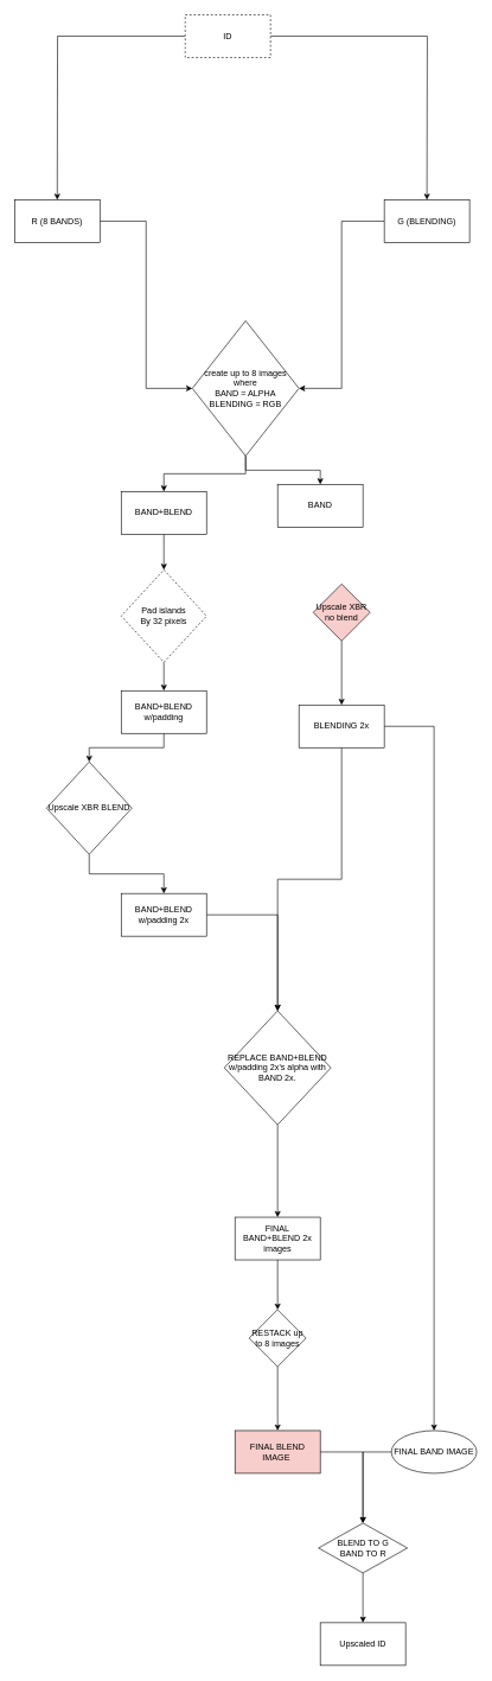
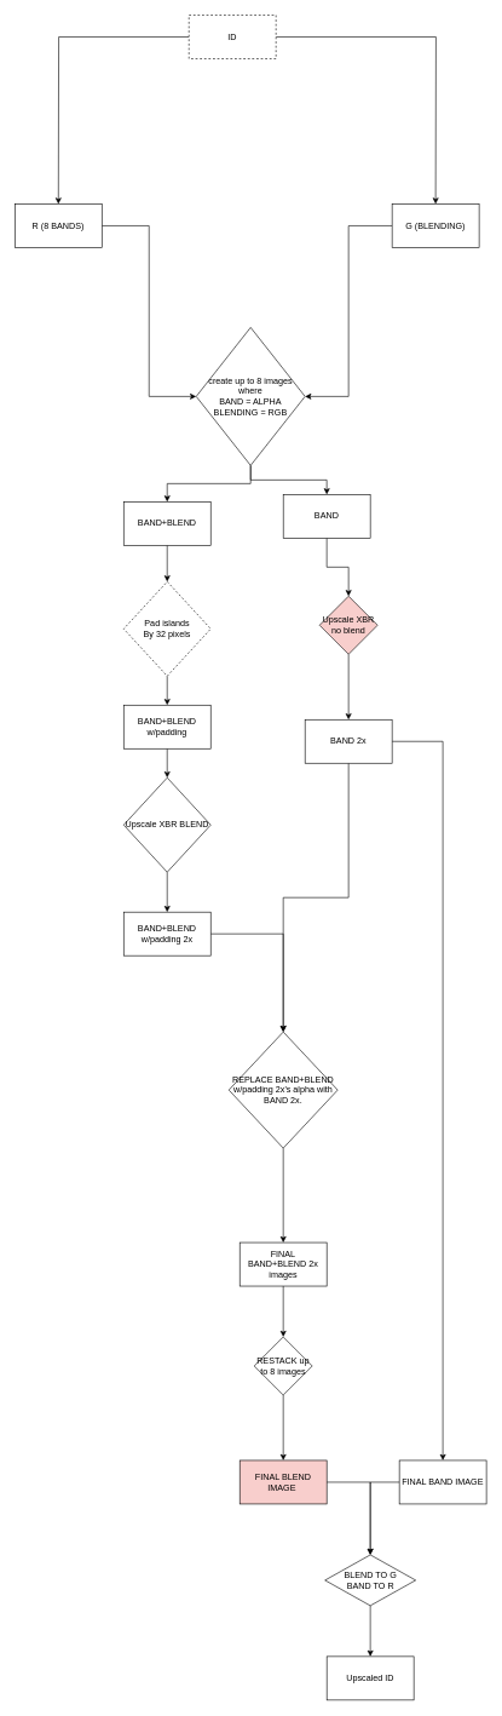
  <mxCell id="0" />
  <mxCell id="1" parent="0" />
  <mxCell id="2" style="edgeStyle=orthogonalEdgeStyle;rounded=0;orthogonalLoop=1;jettySize=auto;html=1;" edge="1" parent="1" source="4"><mxGeometry relative="1" as="geometry"><mxPoint x="80" y="280" as="targetPoint" /></mxGeometry></mxCell>
  <mxCell id="3" style="edgeStyle=orthogonalEdgeStyle;rounded=0;orthogonalLoop=1;jettySize=auto;html=1;" edge="1" parent="1" source="4"><mxGeometry relative="1" as="geometry"><mxPoint x="600" y="280" as="targetPoint" /></mxGeometry></mxCell>
  <mxCell id="4" value="ID" style="rounded=0;whiteSpace=wrap;html=1;dashed=1;" vertex="1" parent="1"><mxGeometry x="260" y="20" width="120" height="60" as="geometry" /></mxCell>
  <mxCell id="5" style="edgeStyle=orthogonalEdgeStyle;rounded=0;orthogonalLoop=1;jettySize=auto;html=1;entryX=0;entryY=0.5;entryDx=0;entryDy=0;" edge="1" parent="1" source="6" target="11"><mxGeometry relative="1" as="geometry"><mxPoint x="80" y="530" as="targetPoint" /></mxGeometry></mxCell>
  <mxCell id="6" value="R (8 BANDS)" style="rounded=0;whiteSpace=wrap;html=1;" vertex="1" parent="1"><mxGeometry x="20" y="280" width="120" height="60" as="geometry" /></mxCell>
  <mxCell id="7" value="" style="edgeStyle=orthogonalEdgeStyle;rounded=0;orthogonalLoop=1;jettySize=auto;html=1;entryX=1;entryY=0.5;entryDx=0;entryDy=0;" edge="1" parent="1" source="8" target="11"><mxGeometry relative="1" as="geometry"><mxPoint x="600" y="550" as="targetPoint" /></mxGeometry></mxCell>
  <mxCell id="8" value="G (BLENDING)" style="rounded=0;whiteSpace=wrap;html=1;" vertex="1" parent="1"><mxGeometry x="540" y="280" width="120" height="60" as="geometry" /></mxCell>
  <mxCell id="9" value="" style="edgeStyle=orthogonalEdgeStyle;rounded=0;orthogonalLoop=1;jettySize=auto;html=1;" edge="1" parent="1" source="11" target="13"><mxGeometry relative="1" as="geometry"><mxPoint x="345" y="720" as="targetPoint" /></mxGeometry></mxCell>
  <mxCell id="10" style="edgeStyle=orthogonalEdgeStyle;rounded=0;orthogonalLoop=1;jettySize=auto;html=1;entryX=0.5;entryY=0;entryDx=0;entryDy=0;" edge="1" parent="1" source="11" target="15"><mxGeometry relative="1" as="geometry" /></mxCell>
  <mxCell id="11" value="create up to 8 images where&lt;br&gt;BAND = ALPHA&lt;br&gt;BLENDING = RGB" style="rhombus;whiteSpace=wrap;html=1;" vertex="1" parent="1"><mxGeometry x="270" y="450" width="150" height="190" as="geometry" /></mxCell>
  <mxCell id="12" value="" style="edgeStyle=orthogonalEdgeStyle;rounded=0;orthogonalLoop=1;jettySize=auto;html=1;" edge="1" parent="1" source="13" target="17"><mxGeometry relative="1" as="geometry" /></mxCell>
  <mxCell id="13" value="BAND+BLEND" style="rounded=0;whiteSpace=wrap;html=1;" vertex="1" parent="1"><mxGeometry x="170" y="690" width="120" height="60" as="geometry" /></mxCell>
+ <mxCell id="14" value="" style="edgeStyle=orthogonalEdgeStyle;rounded=0;orthogonalLoop=1;jettySize=auto;html=1;" edge="1" parent="1" source="15" target="19"><mxGeometry relative="1" as="geometry" /></mxCell>
  <mxCell id="15" value="BAND" style="rounded=0;whiteSpace=wrap;html=1;" vertex="1" parent="1"><mxGeometry x="390" y="680" width="120" height="60" as="geometry" /></mxCell>
  <mxCell id="16" style="edgeStyle=orthogonalEdgeStyle;rounded=0;orthogonalLoop=1;jettySize=auto;html=1;entryX=0.5;entryY=0;entryDx=0;entryDy=0;" edge="1" parent="1" source="17" target="25"><mxGeometry relative="1" as="geometry" /></mxCell>
  <mxCell id="17" value="Pad islands&lt;br&gt;By 32 pixels" style="rhombus;whiteSpace=wrap;html=1;rounded=0;dashed=1;" vertex="1" parent="1"><mxGeometry x="170" y="800" width="120" height="130" as="geometry" /></mxCell>
  <mxCell id="18" value="" style="edgeStyle=orthogonalEdgeStyle;rounded=0;orthogonalLoop=1;jettySize=auto;html=1;" edge="1" parent="1" source="19" target="28"><mxGeometry relative="1" as="geometry" /></mxCell>
  <mxCell id="19" value="Upscale XBR no blend" style="rhombus;whiteSpace=wrap;html=1;rounded=0;fillColor=#f8cecc;" vertex="1" parent="1"><mxGeometry x="440" y="820" width="80" height="80" as="geometry" /></mxCell>
  <mxCell id="20" value="" style="edgeStyle=orthogonalEdgeStyle;rounded=0;orthogonalLoop=1;jettySize=auto;html=1;" edge="1" parent="1" source="21" target="23"><mxGeometry relative="1" as="geometry" /></mxCell>
- <mxCell id="21" value="Upscale XBR BLEND" style="rhombus;whiteSpace=wrap;html=1;rounded=0;" vertex="1" parent="1"><mxGeometry x="65" y="1070" width="120" height="130" as="geometry" /></mxCell>
+ <mxCell id="21" value="Upscale XBR BLEND" style="rhombus;whiteSpace=wrap;html=1;rounded=0;" vertex="1" parent="1"><mxGeometry x="170" y="1070" width="120" height="130" as="geometry" /></mxCell>
  <mxCell id="22" style="edgeStyle=orthogonalEdgeStyle;rounded=0;orthogonalLoop=1;jettySize=auto;html=1;" edge="1" parent="1" source="23" target="30"><mxGeometry relative="1" as="geometry" /></mxCell>
  <mxCell id="23" value="BAND+BLEND w/padding 2x" style="whiteSpace=wrap;html=1;rounded=0;" vertex="1" parent="1"><mxGeometry x="170" y="1255" width="120" height="60" as="geometry" /></mxCell>
  <mxCell id="24" style="edgeStyle=orthogonalEdgeStyle;rounded=0;orthogonalLoop=1;jettySize=auto;html=1;entryX=0.5;entryY=0;entryDx=0;entryDy=0;" edge="1" parent="1" source="25" target="21"><mxGeometry relative="1" as="geometry" /></mxCell>
  <mxCell id="25" value="BAND+BLEND w/padding" style="rounded=0;whiteSpace=wrap;html=1;" vertex="1" parent="1"><mxGeometry x="170" y="970" width="120" height="60" as="geometry" /></mxCell>
  <mxCell id="26" style="edgeStyle=orthogonalEdgeStyle;rounded=0;orthogonalLoop=1;jettySize=auto;html=1;" edge="1" parent="1" source="28" target="30"><mxGeometry relative="1" as="geometry" /></mxCell>
  <mxCell id="27" style="edgeStyle=orthogonalEdgeStyle;rounded=0;orthogonalLoop=1;jettySize=auto;html=1;entryX=0.5;entryY=0;entryDx=0;entryDy=0;" edge="1" parent="1" source="28" target="38"><mxGeometry relative="1" as="geometry"><mxPoint x="610" y="2000" as="targetPoint" /></mxGeometry></mxCell>
- <mxCell id="28" value="BLENDING 2x" style="whiteSpace=wrap;html=1;rounded=0;" vertex="1" parent="1"><mxGeometry x="420" y="990" width="120" height="60" as="geometry" /></mxCell>
+ <mxCell id="28" value="BAND 2x" style="whiteSpace=wrap;html=1;rounded=0;" vertex="1" parent="1"><mxGeometry x="420" y="990" width="120" height="60" as="geometry" /></mxCell>
  <mxCell id="29" value="" style="edgeStyle=orthogonalEdgeStyle;rounded=0;orthogonalLoop=1;jettySize=auto;html=1;" edge="1" parent="1" source="30" target="32"><mxGeometry relative="1" as="geometry" /></mxCell>
  <mxCell id="30" value="REPLACE BAND+BLEND w/padding 2x's alpha with BAND 2x." style="rhombus;whiteSpace=wrap;html=1;" vertex="1" parent="1"><mxGeometry x="315" y="1420" width="150" height="160" as="geometry" /></mxCell>
  <mxCell id="31" value="" style="edgeStyle=orthogonalEdgeStyle;rounded=0;orthogonalLoop=1;jettySize=auto;html=1;" edge="1" parent="1" source="32" target="34"><mxGeometry relative="1" as="geometry" /></mxCell>
  <mxCell id="32" value="FINAL&lt;br&gt;BAND+BLEND 2x images" style="whiteSpace=wrap;html=1;" vertex="1" parent="1"><mxGeometry x="330" y="1710" width="120" height="60" as="geometry" /></mxCell>
  <mxCell id="33" value="" style="edgeStyle=orthogonalEdgeStyle;rounded=0;orthogonalLoop=1;jettySize=auto;html=1;" edge="1" parent="1" source="34" target="36"><mxGeometry relative="1" as="geometry" /></mxCell>
  <mxCell id="34" value="RESTACK up to 8 images" style="rhombus;whiteSpace=wrap;html=1;" vertex="1" parent="1"><mxGeometry x="350" y="1840" width="80" height="80" as="geometry" /></mxCell>
  <mxCell id="35" value="" style="edgeStyle=orthogonalEdgeStyle;rounded=0;orthogonalLoop=1;jettySize=auto;html=1;" edge="1" parent="1" source="36" target="40"><mxGeometry relative="1" as="geometry"><Array as="points"><mxPoint x="510" y="2040" /></Array></mxGeometry></mxCell>
  <mxCell id="36" value="FINAL BLEND IMAGE&amp;nbsp;" style="whiteSpace=wrap;html=1;fillColor=#f8cecc;" vertex="1" parent="1"><mxGeometry x="330" y="2010" width="120" height="60" as="geometry" /></mxCell>
  <mxCell id="37" style="edgeStyle=orthogonalEdgeStyle;rounded=0;orthogonalLoop=1;jettySize=auto;html=1;entryX=0.5;entryY=0;entryDx=0;entryDy=0;" edge="1" parent="1" source="38" target="40"><mxGeometry relative="1" as="geometry"><Array as="points"><mxPoint x="510" y="2040" /></Array></mxGeometry></mxCell>
- <mxCell id="38" value="FINAL BAND IMAGE" style="ellipse;whiteSpace=wrap;html=1;" vertex="1" parent="1"><mxGeometry x="550" y="2010" width="120" height="60" as="geometry" /></mxCell>
+ <mxCell id="38" value="FINAL BAND IMAGE" style="rounded=0;whiteSpace=wrap;html=1;" vertex="1" parent="1"><mxGeometry x="550" y="2010" width="120" height="60" as="geometry" /></mxCell>
  <mxCell id="39" value="" style="edgeStyle=orthogonalEdgeStyle;rounded=0;orthogonalLoop=1;jettySize=auto;html=1;" edge="1" parent="1" source="40" target="41"><mxGeometry relative="1" as="geometry" /></mxCell>
  <mxCell id="40" value="BLEND TO G&lt;br&gt;BAND TO R" style="rhombus;whiteSpace=wrap;html=1;" vertex="1" parent="1"><mxGeometry x="447.5" y="2140" width="125" height="70" as="geometry" /></mxCell>
  <mxCell id="41" value="Upscaled ID" style="rounded=0;whiteSpace=wrap;html=1;" vertex="1" parent="1"><mxGeometry x="450" y="2280" width="120" height="60" as="geometry" /></mxCell>
